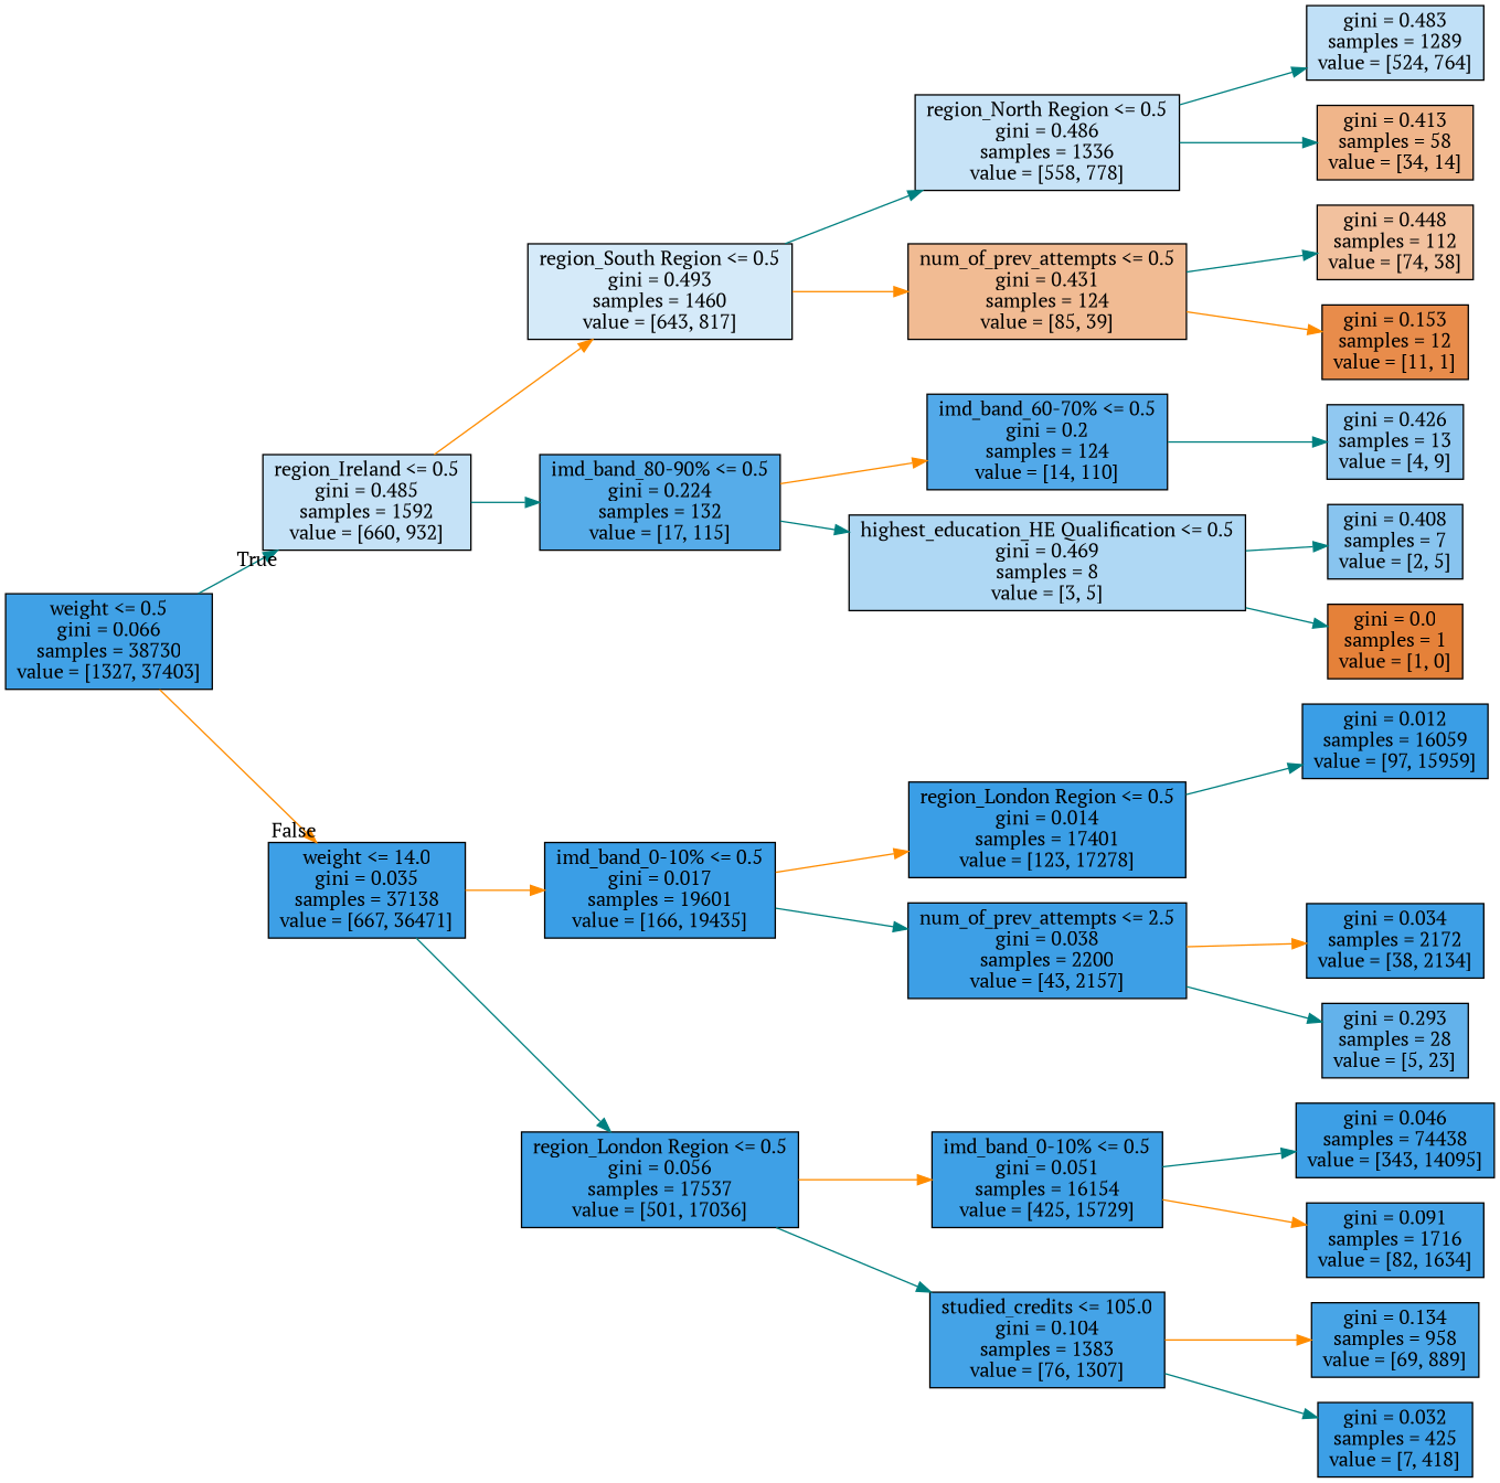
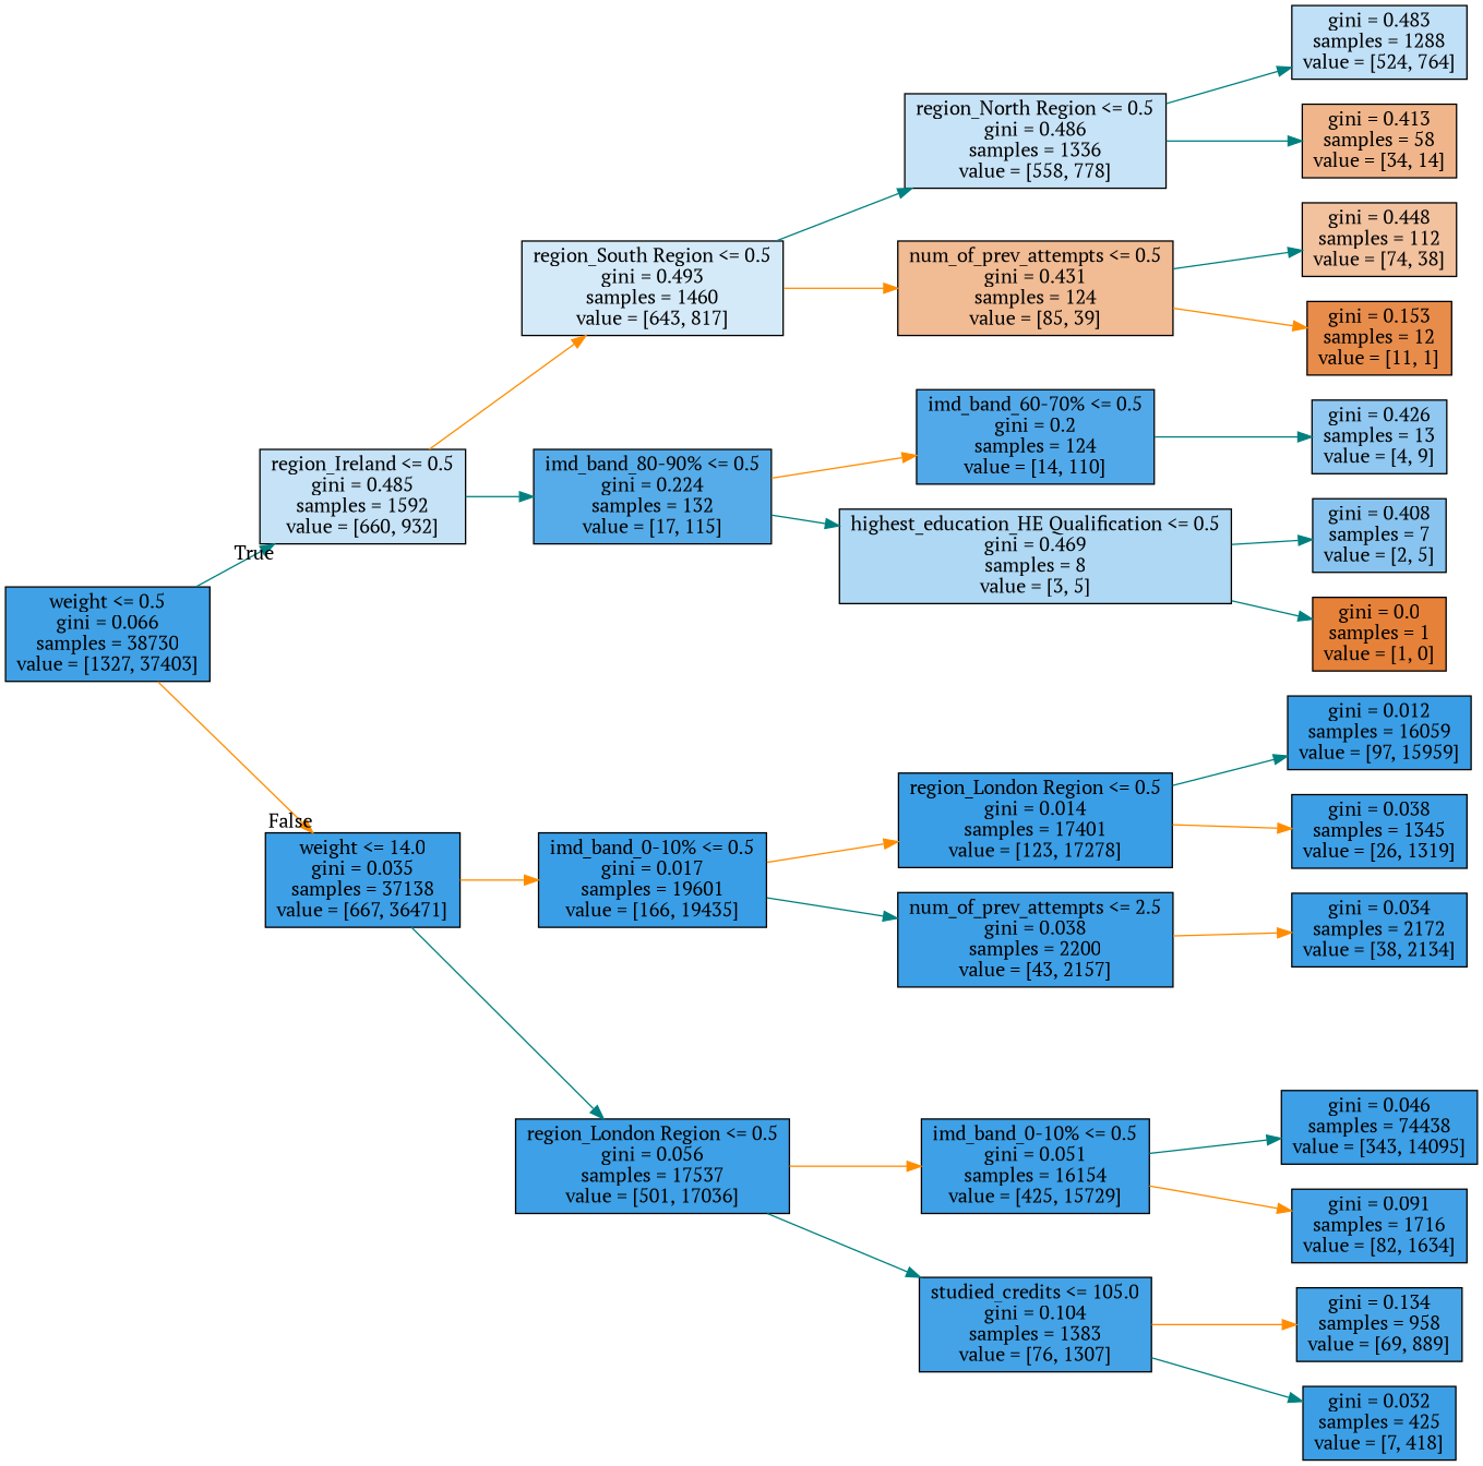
  digraph {
    fontname="PT Serif"
    rankdir=LR
    node [color=black fillcolor="#399de5fa" fontname="PT Serif" shape=box style=filled]
    edge [color=teal fontname="PT Serif"]
    n1 [fillcolor="#399de5f6" label="weight <= 0.5\ngini = 0.066\nsamples = 38730\nvalue = [1327, 37403]"]
    n2 [fillcolor="#399de54a" label="region_Ireland <= 0.5\ngini = 0.485\nsamples = 1592\nvalue = [660, 932]"]
    n3 [label="weight <= 14.0\ngini = 0.035\nsamples = 37138\nvalue = [667, 36471]"]
    n4 [fillcolor="#399de536" label="region_South Region <= 0.5\ngini = 0.493\nsamples = 1460\nvalue = [643, 817]"]
    n5 [fillcolor="#399de5d9" label="imd_band_80-90% <= 0.5\ngini = 0.224\nsamples = 132\nvalue = [17, 115]"]
    n6 [fillcolor="#399de5fd" label="imd_band_0-10% <= 0.5\ngini = 0.017\nsamples = 19601\nvalue = [166, 19435]"]
    n7 [fillcolor="#399de5f8" label="region_London Region <= 0.5\ngini = 0.056\nsamples = 17537\nvalue = [501, 17036]"]
    n8 [fillcolor="#399de548" label="region_North Region <= 0.5\ngini = 0.486\nsamples = 1336\nvalue = [558, 778]"]
    n9 [fillcolor="#e581398a" label="num_of_prev_attempts <= 0.5\ngini = 0.431\nsamples = 124\nvalue = [85, 39]"]
    n10 [fillcolor="#399de5df" label="imd_band_60-70% <= 0.5\ngini = 0.2\nsamples = 124\nvalue = [14, 110]"]
    n11 [fillcolor="#399de566" label="highest_education_HE Qualification <= 0.5\ngini = 0.469\nsamples = 8\nvalue = [3, 5]"]
-   n12 [fillcolor="#399de550" label="gini = 0.483\nsamples = 1289\nvalue = [524, 764]"]
+   n12 [fillcolor="#399de550" label="gini = 0.483\nsamples = 1288\nvalue = [524, 764]"]
    n13 [fillcolor="#e5813996" label="gini = 0.413\nsamples = 58\nvalue = [34, 14]"]
    n14 [fillcolor="#e581397c" label="gini = 0.448\nsamples = 112\nvalue = [74, 38]"]
    n15 [fillcolor="#e58139e8" label="gini = 0.153\nsamples = 12\nvalue = [11, 1]"]
    n16 [fillcolor="#399de58e" label="gini = 0.426\nsamples = 13\nvalue = [4, 9]"]
    n17 [fillcolor="#399de599" label="gini = 0.408\nsamples = 7\nvalue = [2, 5]"]
    n18 [fillcolor="#e58139ff" label="gini = 0.0\nsamples = 1\nvalue = [1, 0]"]
    n19 [fillcolor="#399de5fd" label="region_London Region <= 0.5\ngini = 0.014\nsamples = 17401\nvalue = [123, 17278]"]
    n20 [label="num_of_prev_attempts <= 2.5\ngini = 0.038\nsamples = 2200\nvalue = [43, 2157]"]
    n21 [fillcolor="#399de5f8" label="imd_band_0-10% <= 0.5\ngini = 0.051\nsamples = 16154\nvalue = [425, 15729]"]
    n22 [fillcolor="#399de5f0" label="studied_credits <= 105.0\ngini = 0.104\nsamples = 1383\nvalue = [76, 1307]"]
    n23 [fillcolor="#399de5fd" label="gini = 0.012\nsamples = 16059\nvalue = [97, 15959]"]
+   n24 [label="gini = 0.038\nsamples = 1345\nvalue = [26, 1319]"]
    n25 [label="gini = 0.034\nsamples = 2172\nvalue = [38, 2134]"]
-   n26 [fillcolor="#399de5c8" label="gini = 0.293\nsamples = 28\nvalue = [5, 23]"]
    n27 [fillcolor="#399de5f9" label="gini = 0.046\nsamples = 74438\nvalue = [343, 14095]"]
    n28 [fillcolor="#399de5f2" label="gini = 0.091\nsamples = 1716\nvalue = [82, 1634]"]
    n29 [fillcolor="#399de5eb" label="gini = 0.134\nsamples = 958\nvalue = [69, 889]"]
    n30 [fillcolor="#399de5fb" label="gini = 0.032\nsamples = 425\nvalue = [7, 418]"]
    n1 -> n2 [headlabel=True labelangle=45 labeldistance=2.5]
    n1 -> n3 [color=darkorange headlabel=False labelangle=-45 labeldistance=2.5]
    n2 -> n4 [color=darkorange]
    n2 -> n5
    n3 -> n6 [color=darkorange]
    n3 -> n7
    n4 -> n8
    n4 -> n9 [color=darkorange]
    n5 -> n10 [color=darkorange]
    n5 -> n11
    n6 -> n19 [color=darkorange]
    n6 -> n20
    n7 -> n21 [color=darkorange]
    n7 -> n22
    n8 -> n12
    n8 -> n13
    n9 -> n14
    n9 -> n15 [color=darkorange]
    n10 -> n16
    n11 -> n17
    n11 -> n18
    n19 -> n23
+   n19 -> n24 [color=darkorange]
    n20 -> n25 [color=darkorange]
-   n20 -> n26
    n21 -> n27
    n21 -> n28 [color=darkorange]
    n22 -> n29 [color=darkorange]
    n22 -> n30
  }
